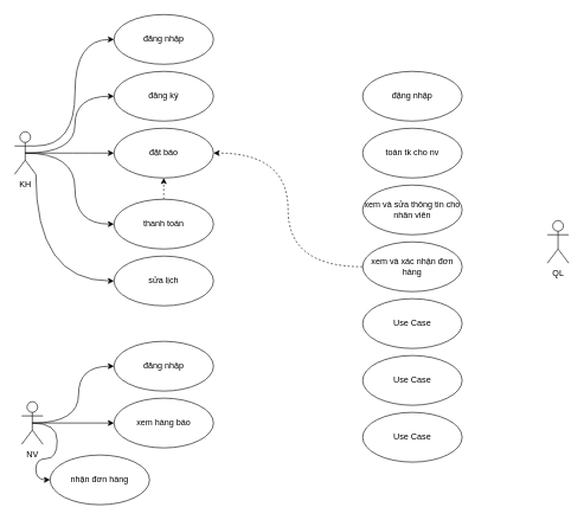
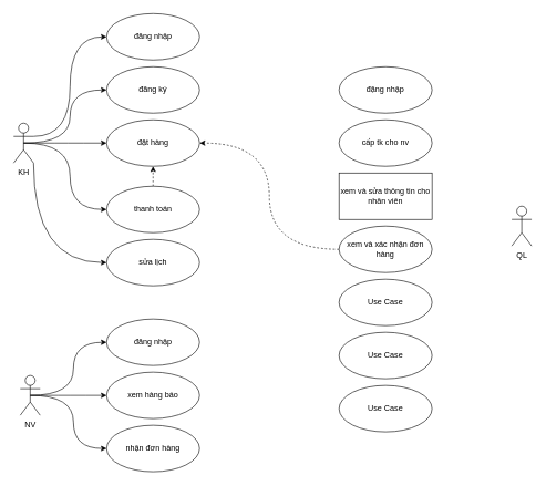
  <mxCell id="0" />
  <mxCell id="1" parent="0" />
  <mxCell id="2" style="edgeStyle=orthogonalEdgeStyle;rounded=0;orthogonalLoop=1;jettySize=auto;html=1;exitX=1;exitY=0.333;exitDx=0;exitDy=0;exitPerimeter=0;entryX=0;entryY=0.5;entryDx=0;entryDy=0;curved=1;" parent="1" source="7" target="8" edge="1"><mxGeometry relative="1" as="geometry" /></mxCell>
  <mxCell id="3" style="edgeStyle=orthogonalEdgeStyle;rounded=0;orthogonalLoop=1;jettySize=auto;html=1;exitX=0.5;exitY=0.5;exitDx=0;exitDy=0;exitPerimeter=0;entryX=0;entryY=0.5;entryDx=0;entryDy=0;curved=1;" parent="1" source="7" target="9" edge="1"><mxGeometry relative="1" as="geometry" /></mxCell>
  <mxCell id="4" style="edgeStyle=orthogonalEdgeStyle;rounded=0;orthogonalLoop=1;jettySize=auto;html=1;exitX=0.5;exitY=0.5;exitDx=0;exitDy=0;exitPerimeter=0;entryX=0;entryY=0.5;entryDx=0;entryDy=0;curved=1;" parent="1" source="7" target="10" edge="1"><mxGeometry relative="1" as="geometry" /></mxCell>
  <mxCell id="5" style="edgeStyle=orthogonalEdgeStyle;rounded=0;orthogonalLoop=1;jettySize=auto;html=1;exitX=0.5;exitY=0.5;exitDx=0;exitDy=0;exitPerimeter=0;entryX=0;entryY=0.5;entryDx=0;entryDy=0;curved=1;" parent="1" source="7" target="12" edge="1"><mxGeometry relative="1" as="geometry" /></mxCell>
  <mxCell id="6" style="edgeStyle=orthogonalEdgeStyle;rounded=0;orthogonalLoop=1;jettySize=auto;html=1;exitX=1;exitY=1;exitDx=0;exitDy=0;exitPerimeter=0;entryX=0;entryY=0.5;entryDx=0;entryDy=0;curved=1;" parent="1" source="7" target="13" edge="1"><mxGeometry relative="1" as="geometry" /></mxCell>
  <mxCell id="7" value="KH" style="shape=umlActor;verticalLabelPosition=bottom;verticalAlign=top;html=1;" parent="1" vertex="1"><mxGeometry y="185" width="30" height="60" as="geometry" x="20" /></mxCell>
  <mxCell id="8" value="đăng nhập" style="ellipse;whiteSpace=wrap;html=1;" parent="1" vertex="1"><mxGeometry x="160" width="140" height="70" as="geometry" y="20" /></mxCell>
  <mxCell id="9" value="đăng ký" style="ellipse;whiteSpace=wrap;html=1;" parent="1" vertex="1"><mxGeometry x="160" y="100" width="140" height="70" as="geometry" /></mxCell>
- <mxCell id="10" value="đặt báo" style="ellipse;whiteSpace=wrap;html=1;" parent="1" vertex="1"><mxGeometry x="160" y="180" width="140" height="70" as="geometry" /></mxCell>
+ <mxCell id="10" value="đặt hàng" style="ellipse;whiteSpace=wrap;html=1;" parent="1" vertex="1"><mxGeometry x="160" y="180" width="140" height="70" as="geometry" /></mxCell>
  <mxCell id="11" style="edgeStyle=orthogonalEdgeStyle;curved=1;rounded=0;orthogonalLoop=1;jettySize=auto;html=1;exitX=0.5;exitY=0;exitDx=0;exitDy=0;entryX=0.5;entryY=1;entryDx=0;entryDy=0;dashed=1;" parent="1" source="12" target="10" edge="1"><mxGeometry relative="1" as="geometry" /></mxCell>
  <mxCell id="12" value="thanh toán" style="ellipse;whiteSpace=wrap;html=1;" parent="1" vertex="1"><mxGeometry x="160" y="280" width="140" height="70" as="geometry" /></mxCell>
  <mxCell id="13" value="sửa lịch" style="ellipse;whiteSpace=wrap;html=1;" parent="1" vertex="1"><mxGeometry x="160" y="360" width="140" height="70" as="geometry" /></mxCell>
  <mxCell id="14" style="edgeStyle=orthogonalEdgeStyle;rounded=0;orthogonalLoop=1;jettySize=auto;html=1;exitX=0.5;exitY=0.5;exitDx=0;exitDy=0;exitPerimeter=0;entryX=0;entryY=0.5;entryDx=0;entryDy=0;curved=1;" parent="1" source="17" target="18" edge="1"><mxGeometry relative="1" as="geometry" /></mxCell>
  <mxCell id="15" style="edgeStyle=orthogonalEdgeStyle;rounded=0;orthogonalLoop=1;jettySize=auto;html=1;exitX=0.5;exitY=0.5;exitDx=0;exitDy=0;exitPerimeter=0;entryX=0;entryY=0.5;entryDx=0;entryDy=0;curved=1;" parent="1" source="17" target="19" edge="1"><mxGeometry relative="1" as="geometry" /></mxCell>
  <mxCell id="16" style="edgeStyle=orthogonalEdgeStyle;rounded=0;orthogonalLoop=1;jettySize=auto;html=1;exitX=0.5;exitY=0.5;exitDx=0;exitDy=0;exitPerimeter=0;entryX=0;entryY=0.5;entryDx=0;entryDy=0;curved=1;" parent="1" source="17" target="20" edge="1"><mxGeometry relative="1" as="geometry" /></mxCell>
  <mxCell id="17" value="NV" style="shape=umlActor;verticalLabelPosition=bottom;verticalAlign=top;html=1;outlineConnect=0;" parent="1" vertex="1"><mxGeometry x="30" y="565" width="30" height="60" as="geometry" /></mxCell>
  <mxCell id="18" value="xem hàng báo" style="ellipse;whiteSpace=wrap;html=1;" parent="1" vertex="1"><mxGeometry x="160" y="560" width="140" height="70" as="geometry" /></mxCell>
  <mxCell id="19" value="đăng nhập" style="ellipse;whiteSpace=wrap;html=1;" parent="1" vertex="1"><mxGeometry x="160" y="480" width="140" height="70" as="geometry" /></mxCell>
- <mxCell id="20" value="nhận đơn hàng" style="ellipse;whiteSpace=wrap;html=1;" parent="1" vertex="1"><mxGeometry x="70" y="640" width="140" height="70" as="geometry" /></mxCell>
+ <mxCell id="20" value="nhận đơn hàng" style="ellipse;whiteSpace=wrap;html=1;" parent="1" vertex="1"><mxGeometry x="160" y="640" width="140" height="70" as="geometry" /></mxCell>
  <mxCell id="21" value="QL" style="shape=umlActor;verticalLabelPosition=bottom;verticalAlign=top;html=1;" parent="1" vertex="1"><mxGeometry x="770" y="310" width="30" height="60" as="geometry" /></mxCell>
  <mxCell id="22" style="edgeStyle=orthogonalEdgeStyle;curved=1;rounded=0;orthogonalLoop=1;jettySize=auto;html=1;exitX=0;exitY=0.5;exitDx=0;exitDy=0;entryX=1;entryY=0.5;entryDx=0;entryDy=0;dashed=1;" parent="1" source="27" target="10" edge="1"><mxGeometry relative="1" as="geometry" /></mxCell>
  <mxCell id="23" value="" style="group" parent="1" vertex="1" connectable="0"><mxGeometry x="510" y="100" width="140" height="550" as="geometry" /></mxCell>
  <mxCell id="24" value="Use Case" style="ellipse;whiteSpace=wrap;html=1;" parent="23" vertex="1"><mxGeometry y="480" width="140" height="70" as="geometry" /></mxCell>
  <mxCell id="25" value="Use Case" style="ellipse;whiteSpace=wrap;html=1;" parent="23" vertex="1"><mxGeometry y="400" width="140" height="70" as="geometry" /></mxCell>
  <mxCell id="26" value="Use Case" style="ellipse;whiteSpace=wrap;html=1;" parent="23" vertex="1"><mxGeometry y="320" width="140" height="70" as="geometry" /></mxCell>
  <mxCell id="27" value="xem và xác nhận đơn hàng" style="ellipse;whiteSpace=wrap;html=1;" parent="23" vertex="1"><mxGeometry y="240" width="140" height="70" as="geometry" /></mxCell>
- <mxCell id="28" value="xem và sửa thông tin cho nhân viên" style="ellipse;whiteSpace=wrap;html=1;" parent="23" vertex="1"><mxGeometry y="160" width="140" height="70" as="geometry" /></mxCell>
- <mxCell id="29" value="toán tk cho nv" style="ellipse;whiteSpace=wrap;html=1;" parent="23" vertex="1"><mxGeometry y="80" width="140" height="70" as="geometry" /></mxCell>
+ <mxCell id="28" value="xem và sửa thông tin cho nhân viên" style="whiteSpace=wrap;html=1;rounded=0;" parent="23" vertex="1"><mxGeometry y="160" width="140" height="70" as="geometry" /></mxCell>
+ <mxCell id="29" value="cấp tk cho nv" style="ellipse;whiteSpace=wrap;html=1;" parent="23" vertex="1"><mxGeometry y="80" width="140" height="70" as="geometry" /></mxCell>
  <mxCell id="30" value="đặng nhập" style="ellipse;whiteSpace=wrap;html=1;" parent="23" vertex="1"><mxGeometry width="140" height="70" as="geometry" /></mxCell>
